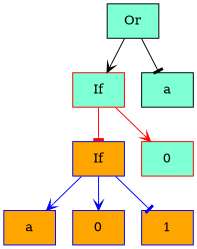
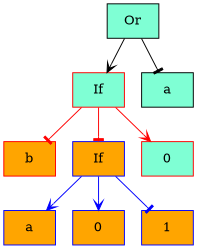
  digraph {
    node [color=blue shape=box style=filled fillcolor=orange]
    edge [color=red arrowhead=tee]
    n1 [color=red label=If fillcolor=aquamarine]
+   n2 [color=red label=b]
    n3 [label=If]
    n4 [color=red label=0 fillcolor=aquamarine]
    n5 [label=a]
    n6 [label=0]
    n7 [label=1]
    n8 [label=Or fillcolor=aquamarine color=""]
    n9 [label=a fillcolor=aquamarine color=""]
    subgraph sub_1 {
      n1
+     n2
      n3
      n4
    }
    subgraph sub_2 {
      n3
      n5
      n6
      n7
    }
+   n1 -> n2
    n1 -> n3
    n1 -> n4 [arrowhead=vee]
    n3 -> n5 [color=blue arrowhead=vee]
    n3 -> n6 [color=blue arrowhead=vee]
    n3 -> n7 [color=blue]
    n8 -> n1 [arrowhead=vee color=""]
    n8 -> n9 [color=""]
  }
